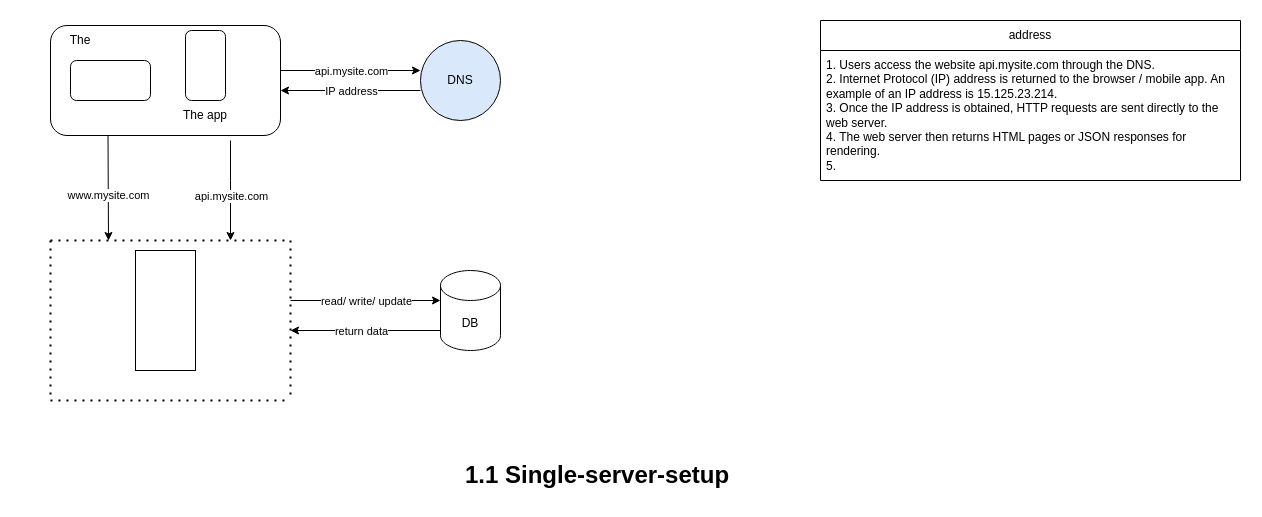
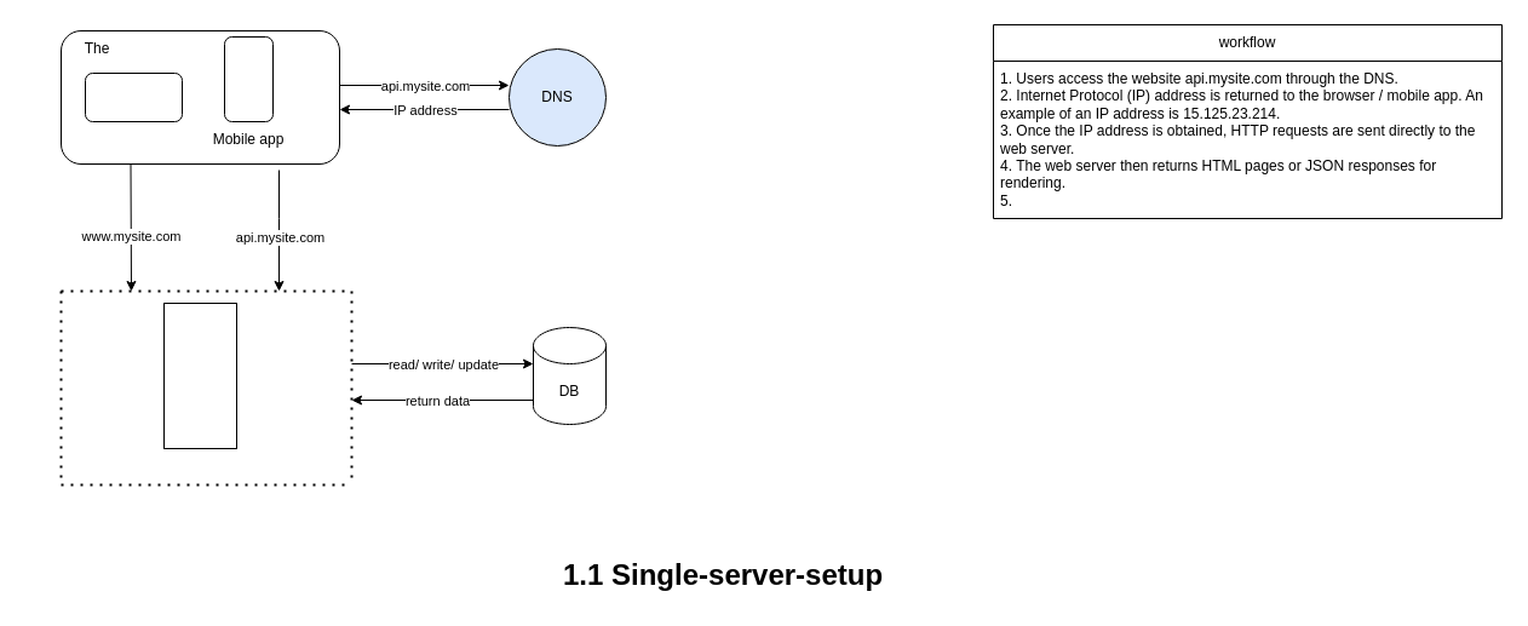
  <mxCell id="0" />
  <mxCell id="1" parent="0" />
  <mxCell id="2" value="DNS" style="ellipse;whiteSpace=wrap;html=1;aspect=fixed;fillColor=#dae8fc;" vertex="1" parent="1"><mxGeometry x="420" y="40" width="80" height="80" as="geometry" /></mxCell>
  <mxCell id="3" value="" style="endArrow=classic;html=1;rounded=0;" edge="1" parent="1"><mxGeometry relative="1" as="geometry"><mxPoint x="280" y="70" as="sourcePoint" /><mxPoint x="420" y="70" as="targetPoint" /><Array as="points"><mxPoint x="420" y="70" /></Array></mxGeometry></mxCell>
  <mxCell id="4" value="api.mysite.com" style="edgeLabel;resizable=0;html=1;align=center;verticalAlign=middle;rotation=0;" connectable="0" vertex="1" parent="3"><mxGeometry relative="1" as="geometry"><mxPoint as="offset" /></mxGeometry></mxCell>
  <mxCell id="5" value="" style="endArrow=classic;html=1;rounded=0;" edge="1" parent="1"><mxGeometry relative="1" as="geometry"><mxPoint x="420" y="90" as="sourcePoint" /><mxPoint x="280" y="90" as="targetPoint" /></mxGeometry></mxCell>
  <mxCell id="6" value="IP address" style="edgeLabel;resizable=0;html=1;align=center;verticalAlign=middle;" connectable="0" vertex="1" parent="5"><mxGeometry relative="1" as="geometry" /></mxCell>
  <mxCell id="7" value="" style="rounded=1;whiteSpace=wrap;html=1;" vertex="1" parent="1"><mxGeometry x="50" y="25" width="230" height="110" as="geometry" /></mxCell>
  <mxCell id="8" value="" style="endArrow=classic;html=1;rounded=0;" edge="1" parent="1"><mxGeometry relative="1" as="geometry"><mxPoint x="230" y="140" as="sourcePoint" /><mxPoint x="230" y="240" as="targetPoint" /><Array as="points"><mxPoint x="230" y="180" /></Array></mxGeometry></mxCell>
  <mxCell id="9" value="api.mysite.com" style="edgeLabel;resizable=0;html=1;align=center;verticalAlign=middle;" connectable="0" vertex="1" parent="8"><mxGeometry relative="1" as="geometry"><mxPoint y="5" as="offset" /></mxGeometry></mxCell>
  <mxCell id="10" value="" style="endArrow=classic;html=1;rounded=0;exitX=0.25;exitY=1;exitDx=0;exitDy=0;" edge="1" parent="1" source="7"><mxGeometry relative="1" as="geometry"><mxPoint x="230" y="260" as="sourcePoint" /><mxPoint x="108" y="240" as="targetPoint" /></mxGeometry></mxCell>
  <mxCell id="11" value="www.mysite.com" style="edgeLabel;resizable=0;html=1;align=center;verticalAlign=middle;" connectable="0" vertex="1" parent="10"><mxGeometry relative="1" as="geometry"><mxPoint y="7" as="offset" /></mxGeometry></mxCell>
  <mxCell id="12" value="The" style="text;html=1;strokeColor=none;fillColor=none;align=center;verticalAlign=middle;whiteSpace=wrap;rounded=0;" vertex="1" parent="1"><mxGeometry x="20" y="25" width="120" height="30" as="geometry" /></mxCell>
  <mxCell id="13" value="&lt;h1&gt;1.1 Single-server-setup&lt;/h1&gt;" style="text;html=1;strokeColor=none;fillColor=none;spacing=5;spacingTop=-20;whiteSpace=wrap;overflow=hidden;rounded=0;" vertex="1" parent="1"><mxGeometry x="460" y="455" width="280" height="40" as="geometry" /></mxCell>
- <mxCell id="14" value="The app" style="text;html=1;strokeColor=none;fillColor=none;align=center;verticalAlign=middle;whiteSpace=wrap;rounded=0;" vertex="1" parent="1"><mxGeometry x="170" y="100" width="70" height="30" as="geometry" /></mxCell>
+ <mxCell id="14" value="Mobile app" style="text;html=1;strokeColor=none;fillColor=none;align=center;verticalAlign=middle;whiteSpace=wrap;rounded=0;" vertex="1" parent="1"><mxGeometry x="170" y="100" width="70" height="30" as="geometry" /></mxCell>
  <mxCell id="15" value="" style="endArrow=none;dashed=1;html=1;dashPattern=1 3;strokeWidth=2;rounded=0;" edge="1" parent="1"><mxGeometry width="50" height="50" relative="1" as="geometry"><mxPoint x="50" y="240" as="sourcePoint" /><mxPoint x="290" y="240" as="targetPoint" /></mxGeometry></mxCell>
  <mxCell id="16" value="" style="endArrow=none;dashed=1;html=1;dashPattern=1 3;strokeWidth=2;rounded=0;" edge="1" parent="1"><mxGeometry width="50" height="50" relative="1" as="geometry"><mxPoint x="50" y="400" as="sourcePoint" /><mxPoint x="290" y="400" as="targetPoint" /></mxGeometry></mxCell>
  <mxCell id="17" value="" style="endArrow=none;dashed=1;html=1;dashPattern=1 3;strokeWidth=2;rounded=0;" edge="1" parent="1"><mxGeometry width="50" height="50" relative="1" as="geometry"><mxPoint x="290" y="240" as="sourcePoint" /><mxPoint x="290" y="400" as="targetPoint" /></mxGeometry></mxCell>
  <mxCell id="18" value="" style="endArrow=none;dashed=1;html=1;dashPattern=1 3;strokeWidth=2;rounded=0;" edge="1" parent="1"><mxGeometry width="50" height="50" relative="1" as="geometry"><mxPoint x="50" y="240" as="sourcePoint" /><mxPoint x="50" y="400" as="targetPoint" /></mxGeometry></mxCell>
  <mxCell id="19" value="" style="rounded=1;whiteSpace=wrap;html=1;" vertex="1" parent="1"><mxGeometry x="70" y="60" width="80" height="40" as="geometry" /></mxCell>
  <mxCell id="20" value="" style="rounded=1;whiteSpace=wrap;html=1;direction=south;" vertex="1" parent="1"><mxGeometry x="185" y="30" width="40" height="70" as="geometry" /></mxCell>
  <mxCell id="21" value="" style="rounded=0;whiteSpace=wrap;html=1;direction=south;" vertex="1" parent="1"><mxGeometry x="135" y="250" width="60" height="120" as="geometry" /></mxCell>
  <mxCell id="22" value="DB" style="shape=cylinder3;whiteSpace=wrap;html=1;boundedLbl=1;backgroundOutline=1;size=15;" vertex="1" parent="1"><mxGeometry x="440" y="270" width="60" height="80" as="geometry" /></mxCell>
  <mxCell id="23" value="" style="endArrow=classic;html=1;rounded=0;" edge="1" parent="1"><mxGeometry relative="1" as="geometry"><mxPoint x="290" y="300" as="sourcePoint" /><mxPoint x="440" y="300" as="targetPoint" /></mxGeometry></mxCell>
  <mxCell id="24" value="read/ write/ update" style="edgeLabel;resizable=0;html=1;align=center;verticalAlign=middle;" connectable="0" vertex="1" parent="23"><mxGeometry relative="1" as="geometry" /></mxCell>
  <mxCell id="25" value="" style="endArrow=classic;html=1;rounded=0;" edge="1" parent="1"><mxGeometry relative="1" as="geometry"><mxPoint x="440" y="330" as="sourcePoint" /><mxPoint x="290" y="330" as="targetPoint" /></mxGeometry></mxCell>
  <mxCell id="26" value="return data" style="edgeLabel;resizable=0;html=1;align=center;verticalAlign=middle;" connectable="0" vertex="1" parent="25"><mxGeometry relative="1" as="geometry"><mxPoint x="-5" as="offset" /></mxGeometry></mxCell>
- <mxCell id="27" value="address" style="swimlane;fontStyle=0;childLayout=stackLayout;horizontal=1;startSize=30;horizontalStack=0;resizeParent=1;resizeParentMax=0;resizeLast=0;collapsible=1;marginBottom=0;whiteSpace=wrap;html=1;" vertex="1" parent="1"><mxGeometry x="820" y="20" width="420" height="160" as="geometry"><mxRectangle x="30" y="520" width="90" height="30" as="alternateBounds" /></mxGeometry></mxCell>
+ <mxCell id="27" value="workflow" style="swimlane;fontStyle=0;childLayout=stackLayout;horizontal=1;startSize=30;horizontalStack=0;resizeParent=1;resizeParentMax=0;resizeLast=0;collapsible=1;marginBottom=0;whiteSpace=wrap;html=1;" vertex="1" parent="1"><mxGeometry x="820" y="20" width="420" height="160" as="geometry"><mxRectangle x="30" y="520" width="90" height="30" as="alternateBounds" /></mxGeometry></mxCell>
  <mxCell id="28" value="1. Users access the website api.mysite.com through the DNS.&lt;br&gt;2. Internet Protocol (IP) address is returned to the browser / mobile app. An example of an IP address is 15.125.23.214.&lt;br&gt;3. Once the IP address is obtained, HTTP requests are sent directly to the web server.&lt;br&gt;4. The web server then returns HTML pages or JSON responses for rendering.&lt;br&gt;5.&amp;nbsp;" style="text;strokeColor=none;fillColor=none;align=left;verticalAlign=middle;spacingLeft=4;spacingRight=4;overflow=hidden;points=[[0,0.5],[1,0.5]];portConstraint=eastwest;rotatable=0;whiteSpace=wrap;html=1;" vertex="1" parent="27"><mxGeometry y="30" width="420" height="130" as="geometry" /></mxCell>
